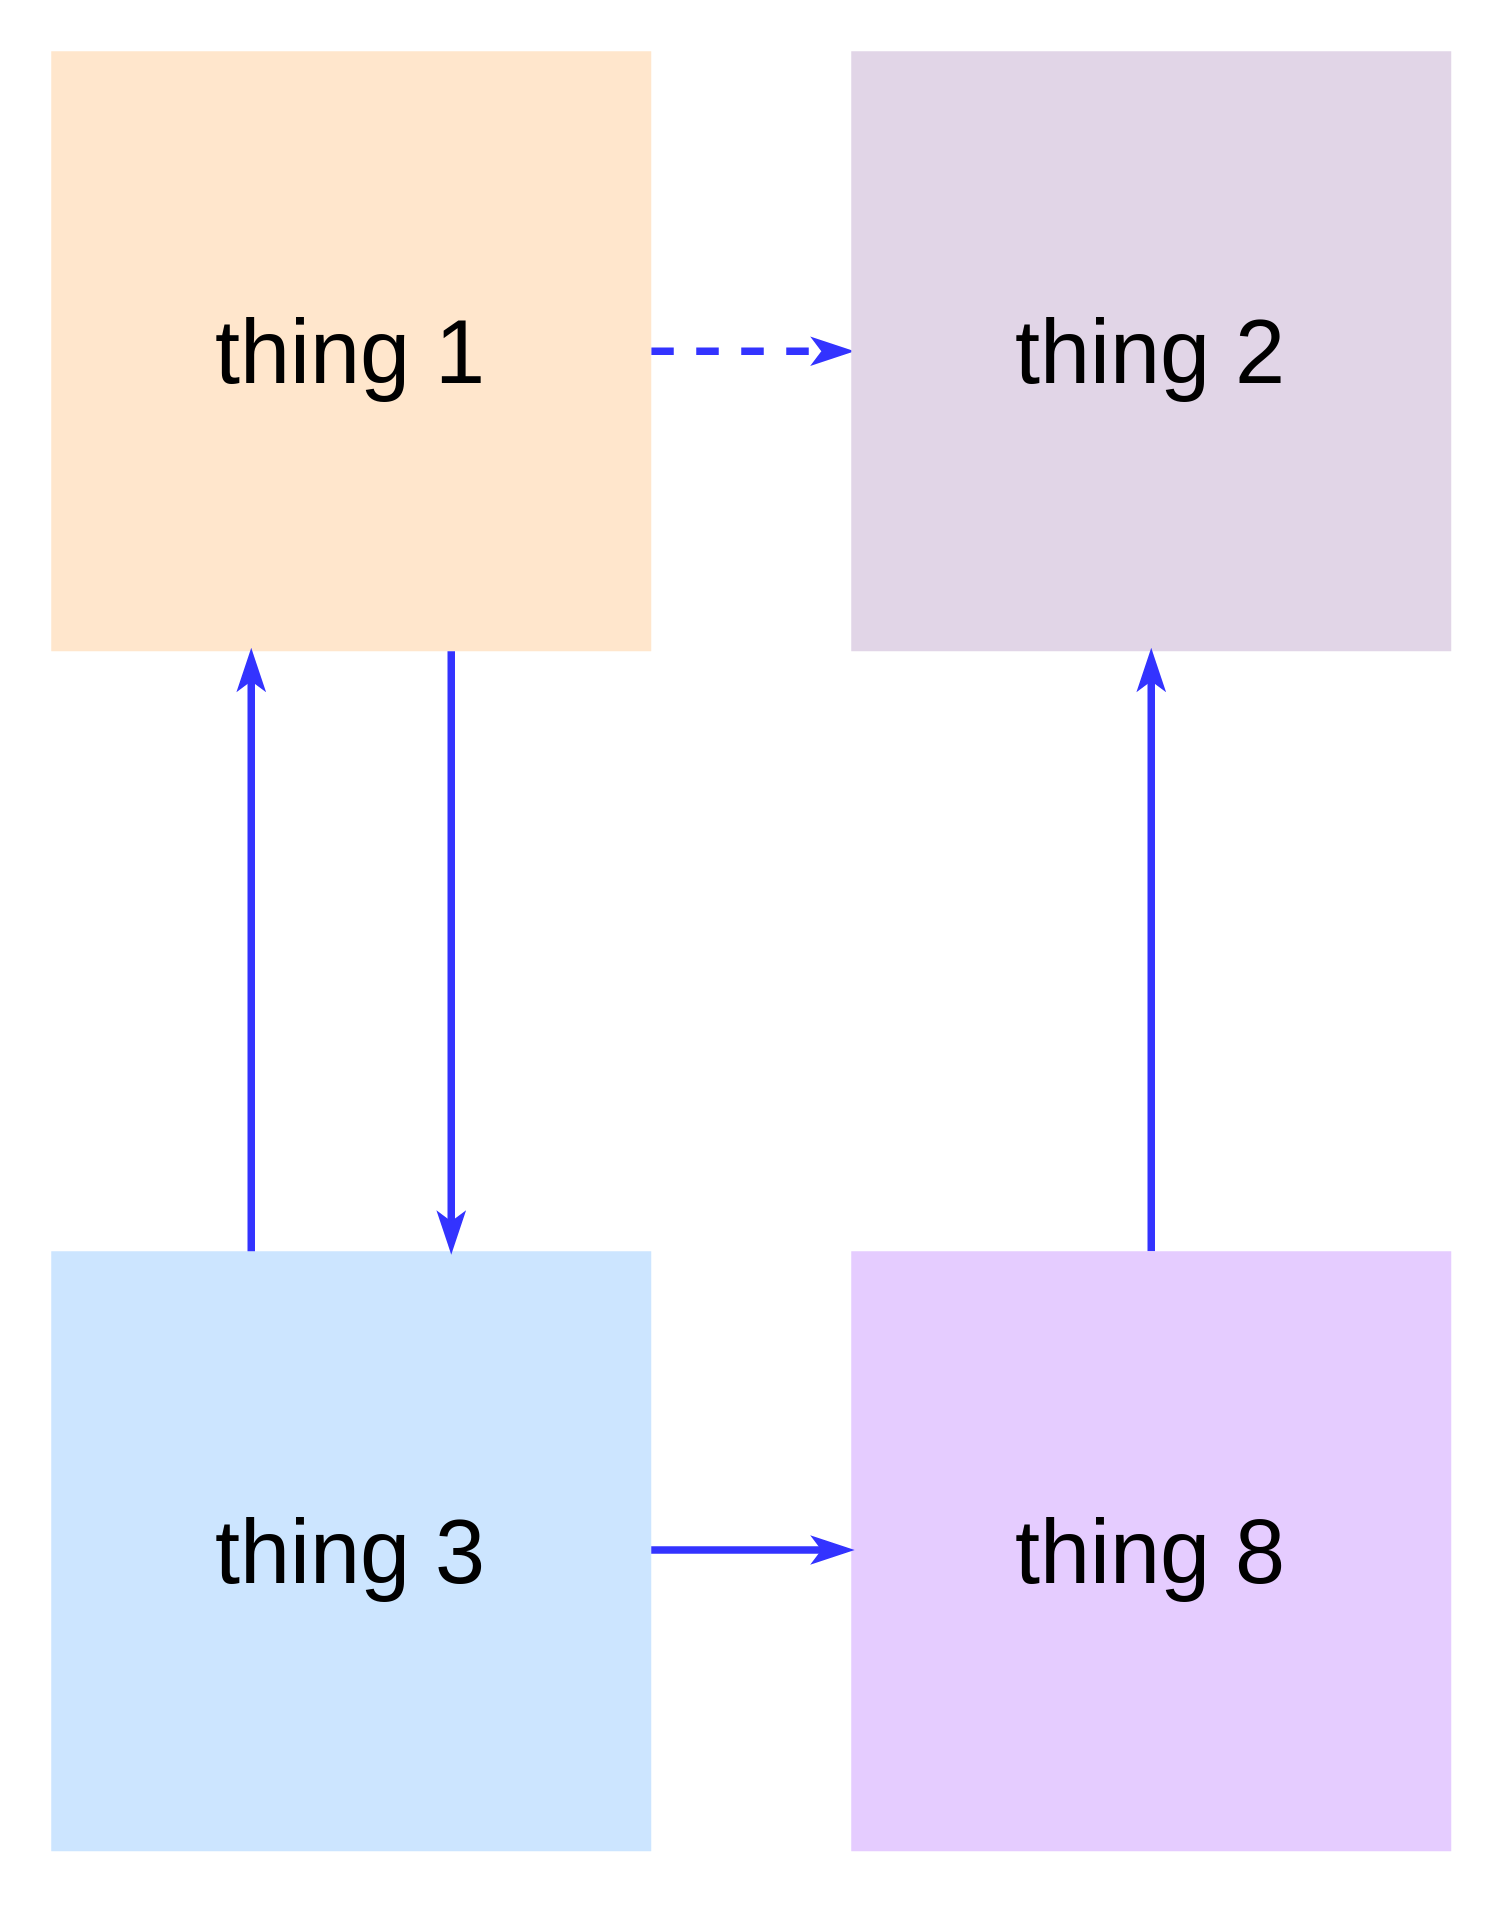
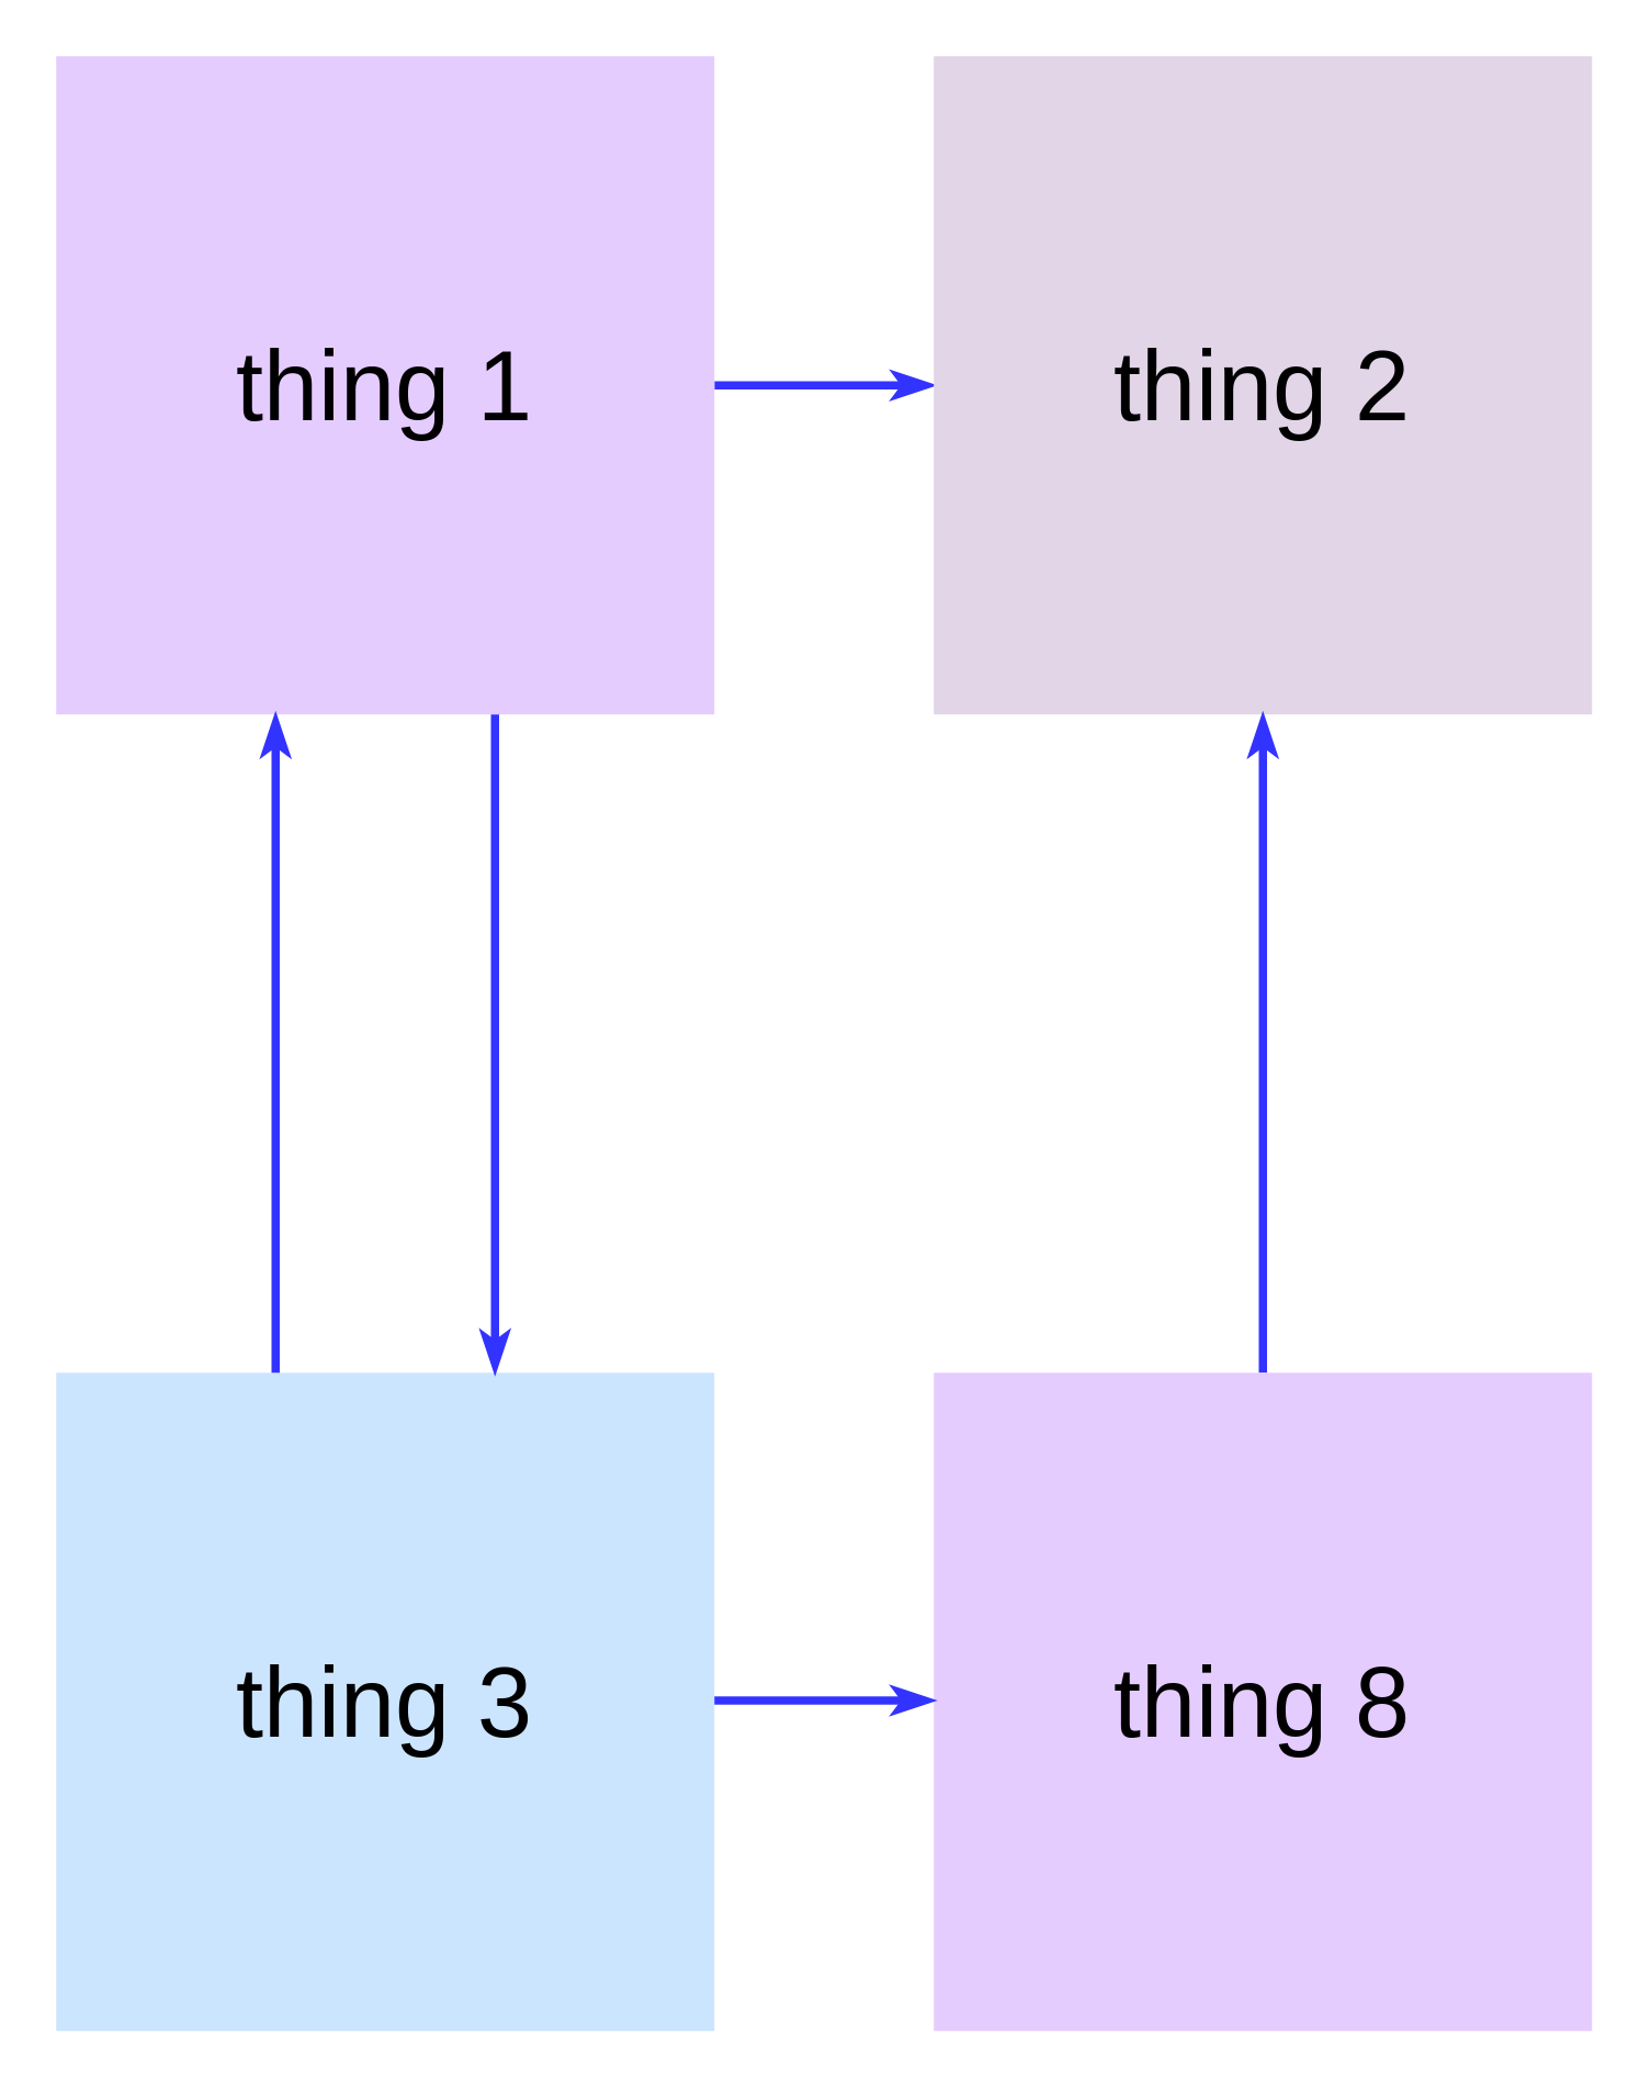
  <mxCell id="0" />
  <mxCell id="1" value="elements" style="" parent="0" />
- <mxCell id="2" style="edgeStyle=orthogonalEdgeStyle;rounded=0;orthogonalLoop=1;jettySize=auto;html=1;exitX=1;exitY=0.5;exitDx=0;exitDy=0;entryX=0;entryY=0.5;entryDx=0;entryDy=0;strokeColor=#3333FF;strokeWidth=3;endArrow=classicThin;endFill=1;dashed=1;" edge="1" parent="1" source="3" target="4"><mxGeometry relative="1" as="geometry" /></mxCell>
- <mxCell id="3" value="&lt;font style=&quot;font-size: 36px;&quot;&gt;thing 1&lt;/font&gt;" style="whiteSpace=wrap;html=1;aspect=fixed;strokeWidth=3;strokeColor=none;fillColor=#FFE6CC;" parent="1" vertex="1"><mxGeometry x="20" y="20" width="240" height="240" as="geometry" /></mxCell>
+ <mxCell id="2" style="edgeStyle=orthogonalEdgeStyle;rounded=0;orthogonalLoop=1;jettySize=auto;html=1;exitX=1;exitY=0.5;exitDx=0;exitDy=0;entryX=0;entryY=0.5;entryDx=0;entryDy=0;strokeColor=#3333FF;strokeWidth=3;endArrow=classicThin;endFill=1;" edge="1" parent="1" source="3" target="4"><mxGeometry relative="1" as="geometry" /></mxCell>
+ <mxCell id="3" value="&lt;font style=&quot;font-size: 36px;&quot;&gt;thing 1&lt;/font&gt;" style="whiteSpace=wrap;html=1;aspect=fixed;strokeWidth=3;strokeColor=none;fillColor=#e5ccff;" parent="1" vertex="1"><mxGeometry x="20" y="20" width="240" height="240" as="geometry" /></mxCell>
  <mxCell id="4" value="&lt;font style=&quot;font-size: 36px;&quot;&gt;thing 2&lt;/font&gt;" style="whiteSpace=wrap;html=1;aspect=fixed;strokeWidth=3;strokeColor=none;fillColor=#e1d5e7;" parent="1" vertex="1"><mxGeometry x="340" y="20" width="240" height="240" as="geometry" /></mxCell>
  <mxCell id="5" style="edgeStyle=orthogonalEdgeStyle;rounded=0;orthogonalLoop=1;jettySize=auto;html=1;entryX=0.5;entryY=1;entryDx=0;entryDy=0;strokeWidth=3;endArrow=classicThin;endFill=1;strokeColor=#3333FF;" edge="1" parent="1" source="6" target="4"><mxGeometry relative="1" as="geometry" /></mxCell>
  <mxCell id="6" value="&lt;font style=&quot;font-size: 36px;&quot;&gt;thing 8&lt;br&gt;&lt;/font&gt;" style="whiteSpace=wrap;html=1;aspect=fixed;strokeWidth=3;strokeColor=none;fillColor=#E5CCFF;" parent="1" vertex="1"><mxGeometry x="340" y="500" width="240" height="240" as="geometry" /></mxCell>
  <mxCell id="7" value="&lt;font style=&quot;font-size: 36px;&quot;&gt;thing 3&lt;br&gt;&lt;/font&gt;" style="whiteSpace=wrap;html=1;aspect=fixed;strokeWidth=3;strokeColor=none;fillColor=#CCE5FF;" parent="1" vertex="1"><mxGeometry x="20" y="500" width="240" height="240" as="geometry" /></mxCell>
  <mxCell id="8" style="edgeStyle=orthogonalEdgeStyle;rounded=0;orthogonalLoop=1;jettySize=auto;html=1;exitX=1;exitY=0.5;exitDx=0;exitDy=0;entryX=0;entryY=0.5;entryDx=0;entryDy=0;strokeColor=#3333FF;strokeWidth=3;endArrow=classicThin;endFill=1;" edge="1" parent="1"><mxGeometry relative="1" as="geometry"><mxPoint x="260" y="619.5" as="sourcePoint" /><mxPoint x="340" y="619.5" as="targetPoint" /></mxGeometry></mxCell>
  <mxCell id="9" style="edgeStyle=orthogonalEdgeStyle;rounded=0;orthogonalLoop=1;jettySize=auto;html=1;entryX=0.5;entryY=1;entryDx=0;entryDy=0;strokeWidth=3;endArrow=classicThin;endFill=1;strokeColor=#3333FF;" edge="1" parent="1"><mxGeometry relative="1" as="geometry"><mxPoint x="100" y="500" as="sourcePoint" /><mxPoint x="100" y="260" as="targetPoint" /></mxGeometry></mxCell>
  <mxCell id="10" style="edgeStyle=orthogonalEdgeStyle;rounded=0;orthogonalLoop=1;jettySize=auto;html=1;entryX=0;entryY=0;entryDx=0;entryDy=0;strokeWidth=3;endArrow=classicThin;endFill=1;strokeColor=#3333FF;exitX=0;exitY=1;exitDx=0;exitDy=0;" edge="1" parent="1"><mxGeometry relative="1" as="geometry"><mxPoint x="180" y="260" as="sourcePoint" /><mxPoint x="180" y="500" as="targetPoint" /></mxGeometry></mxCell>
